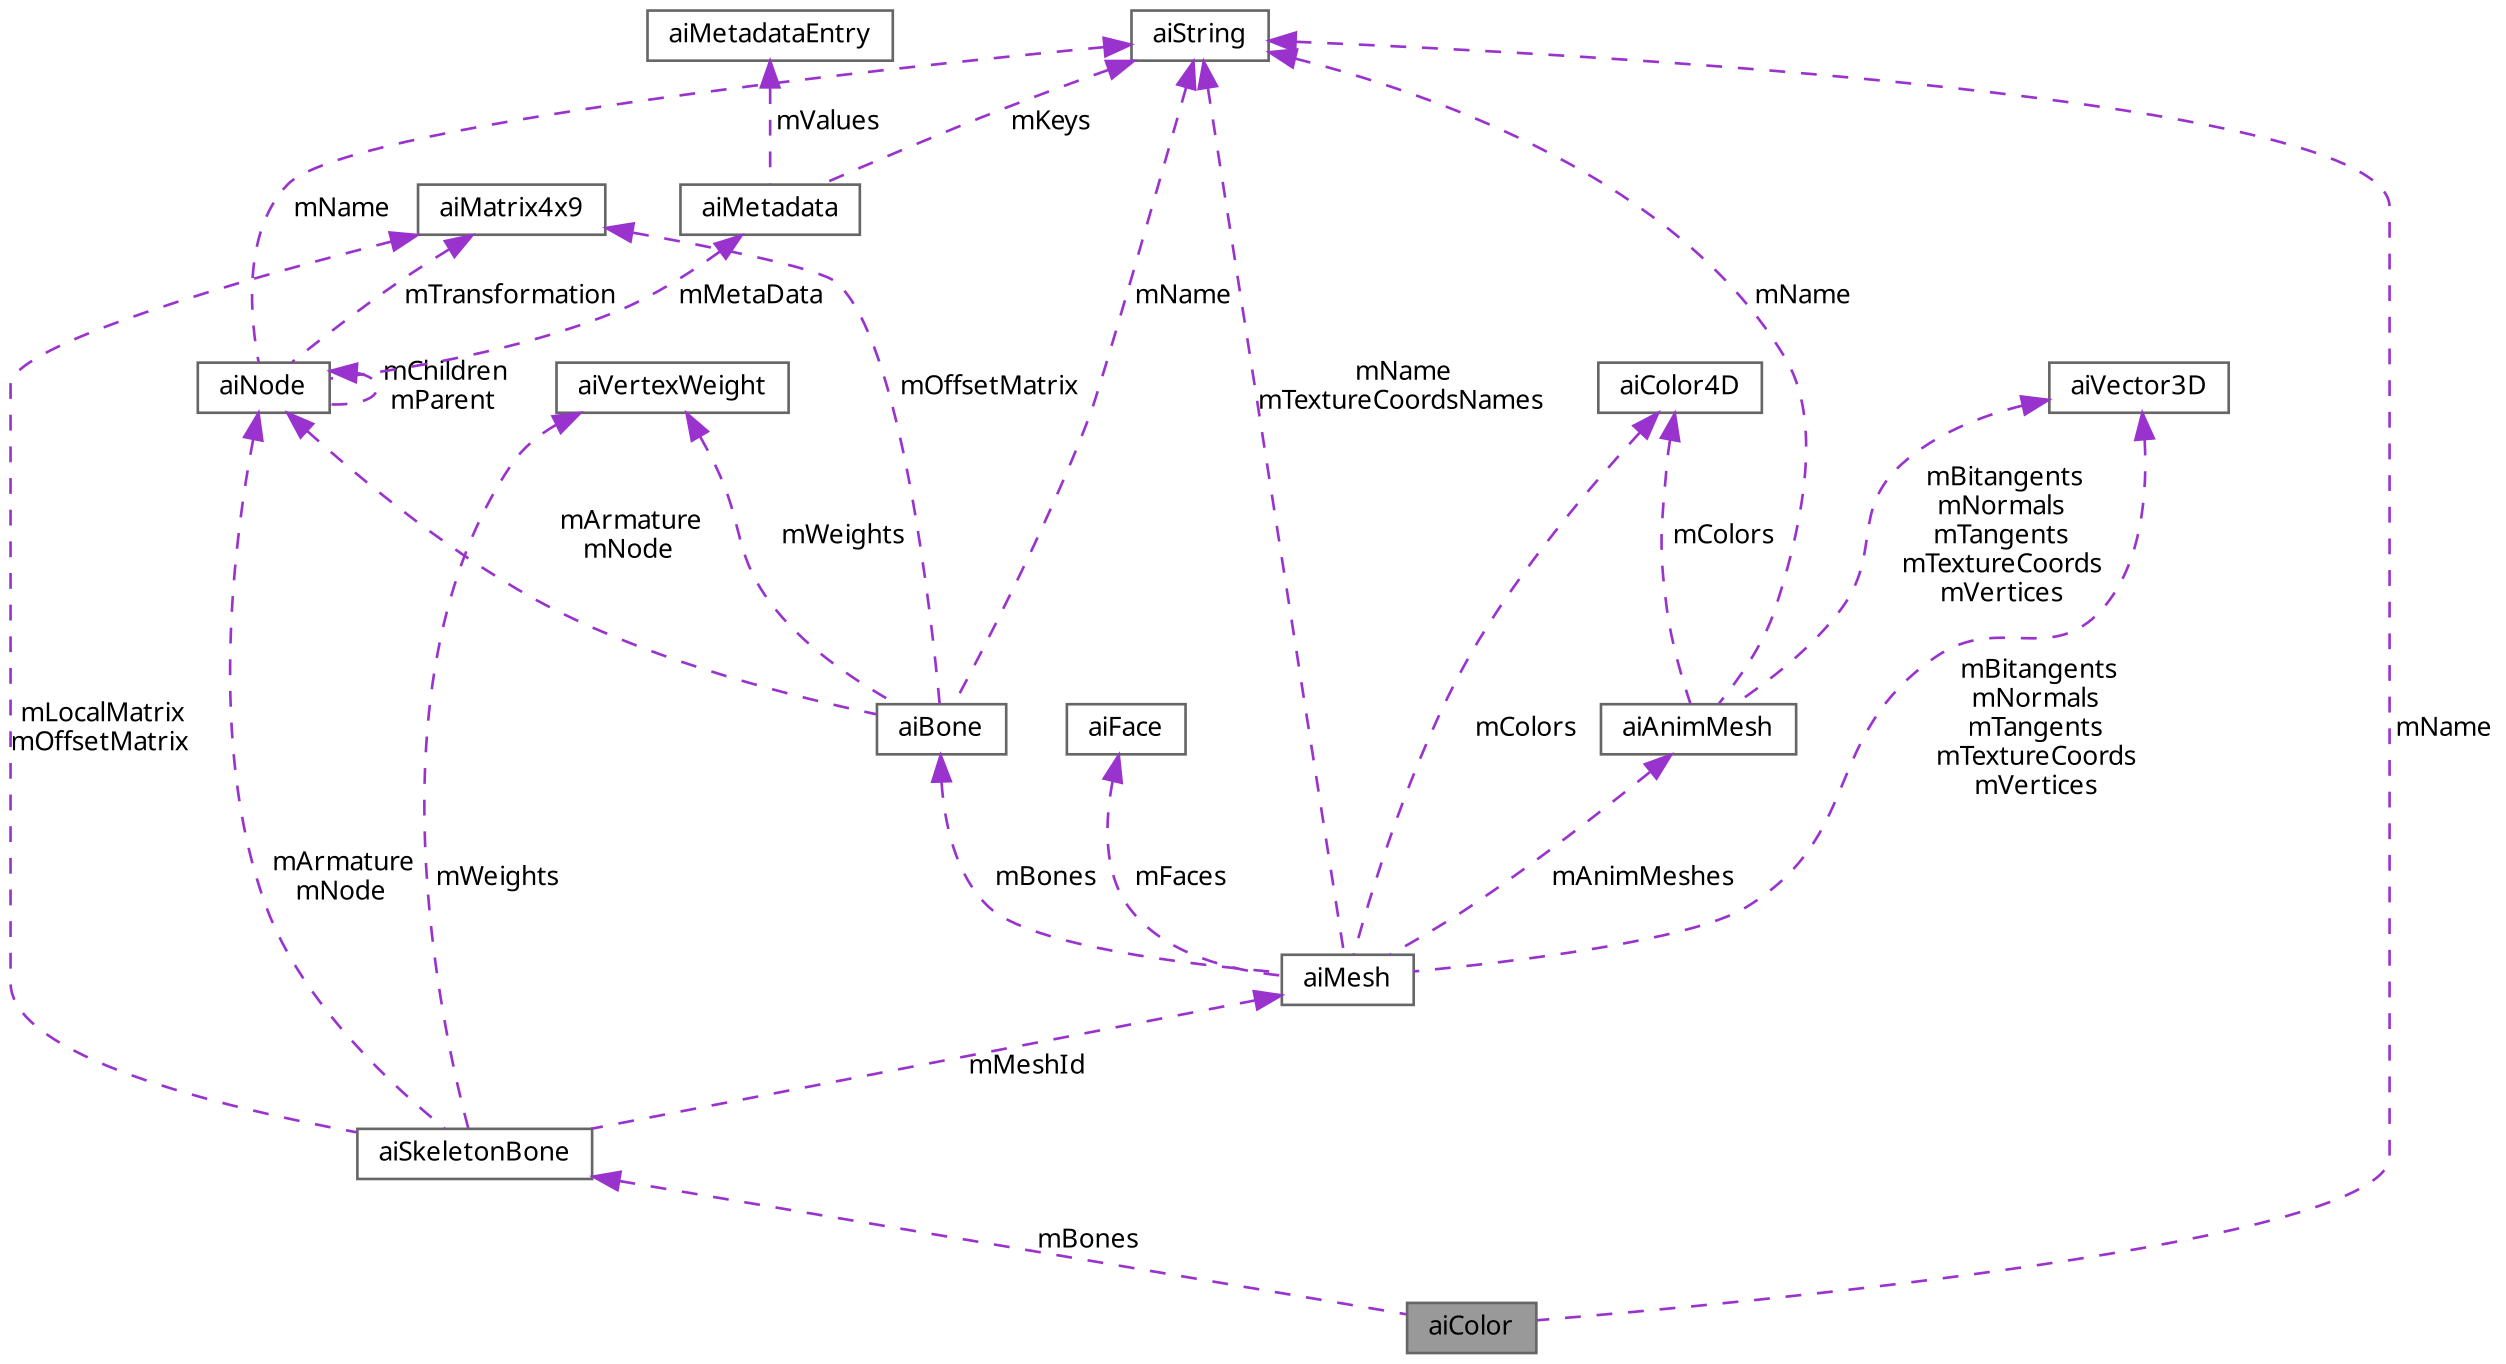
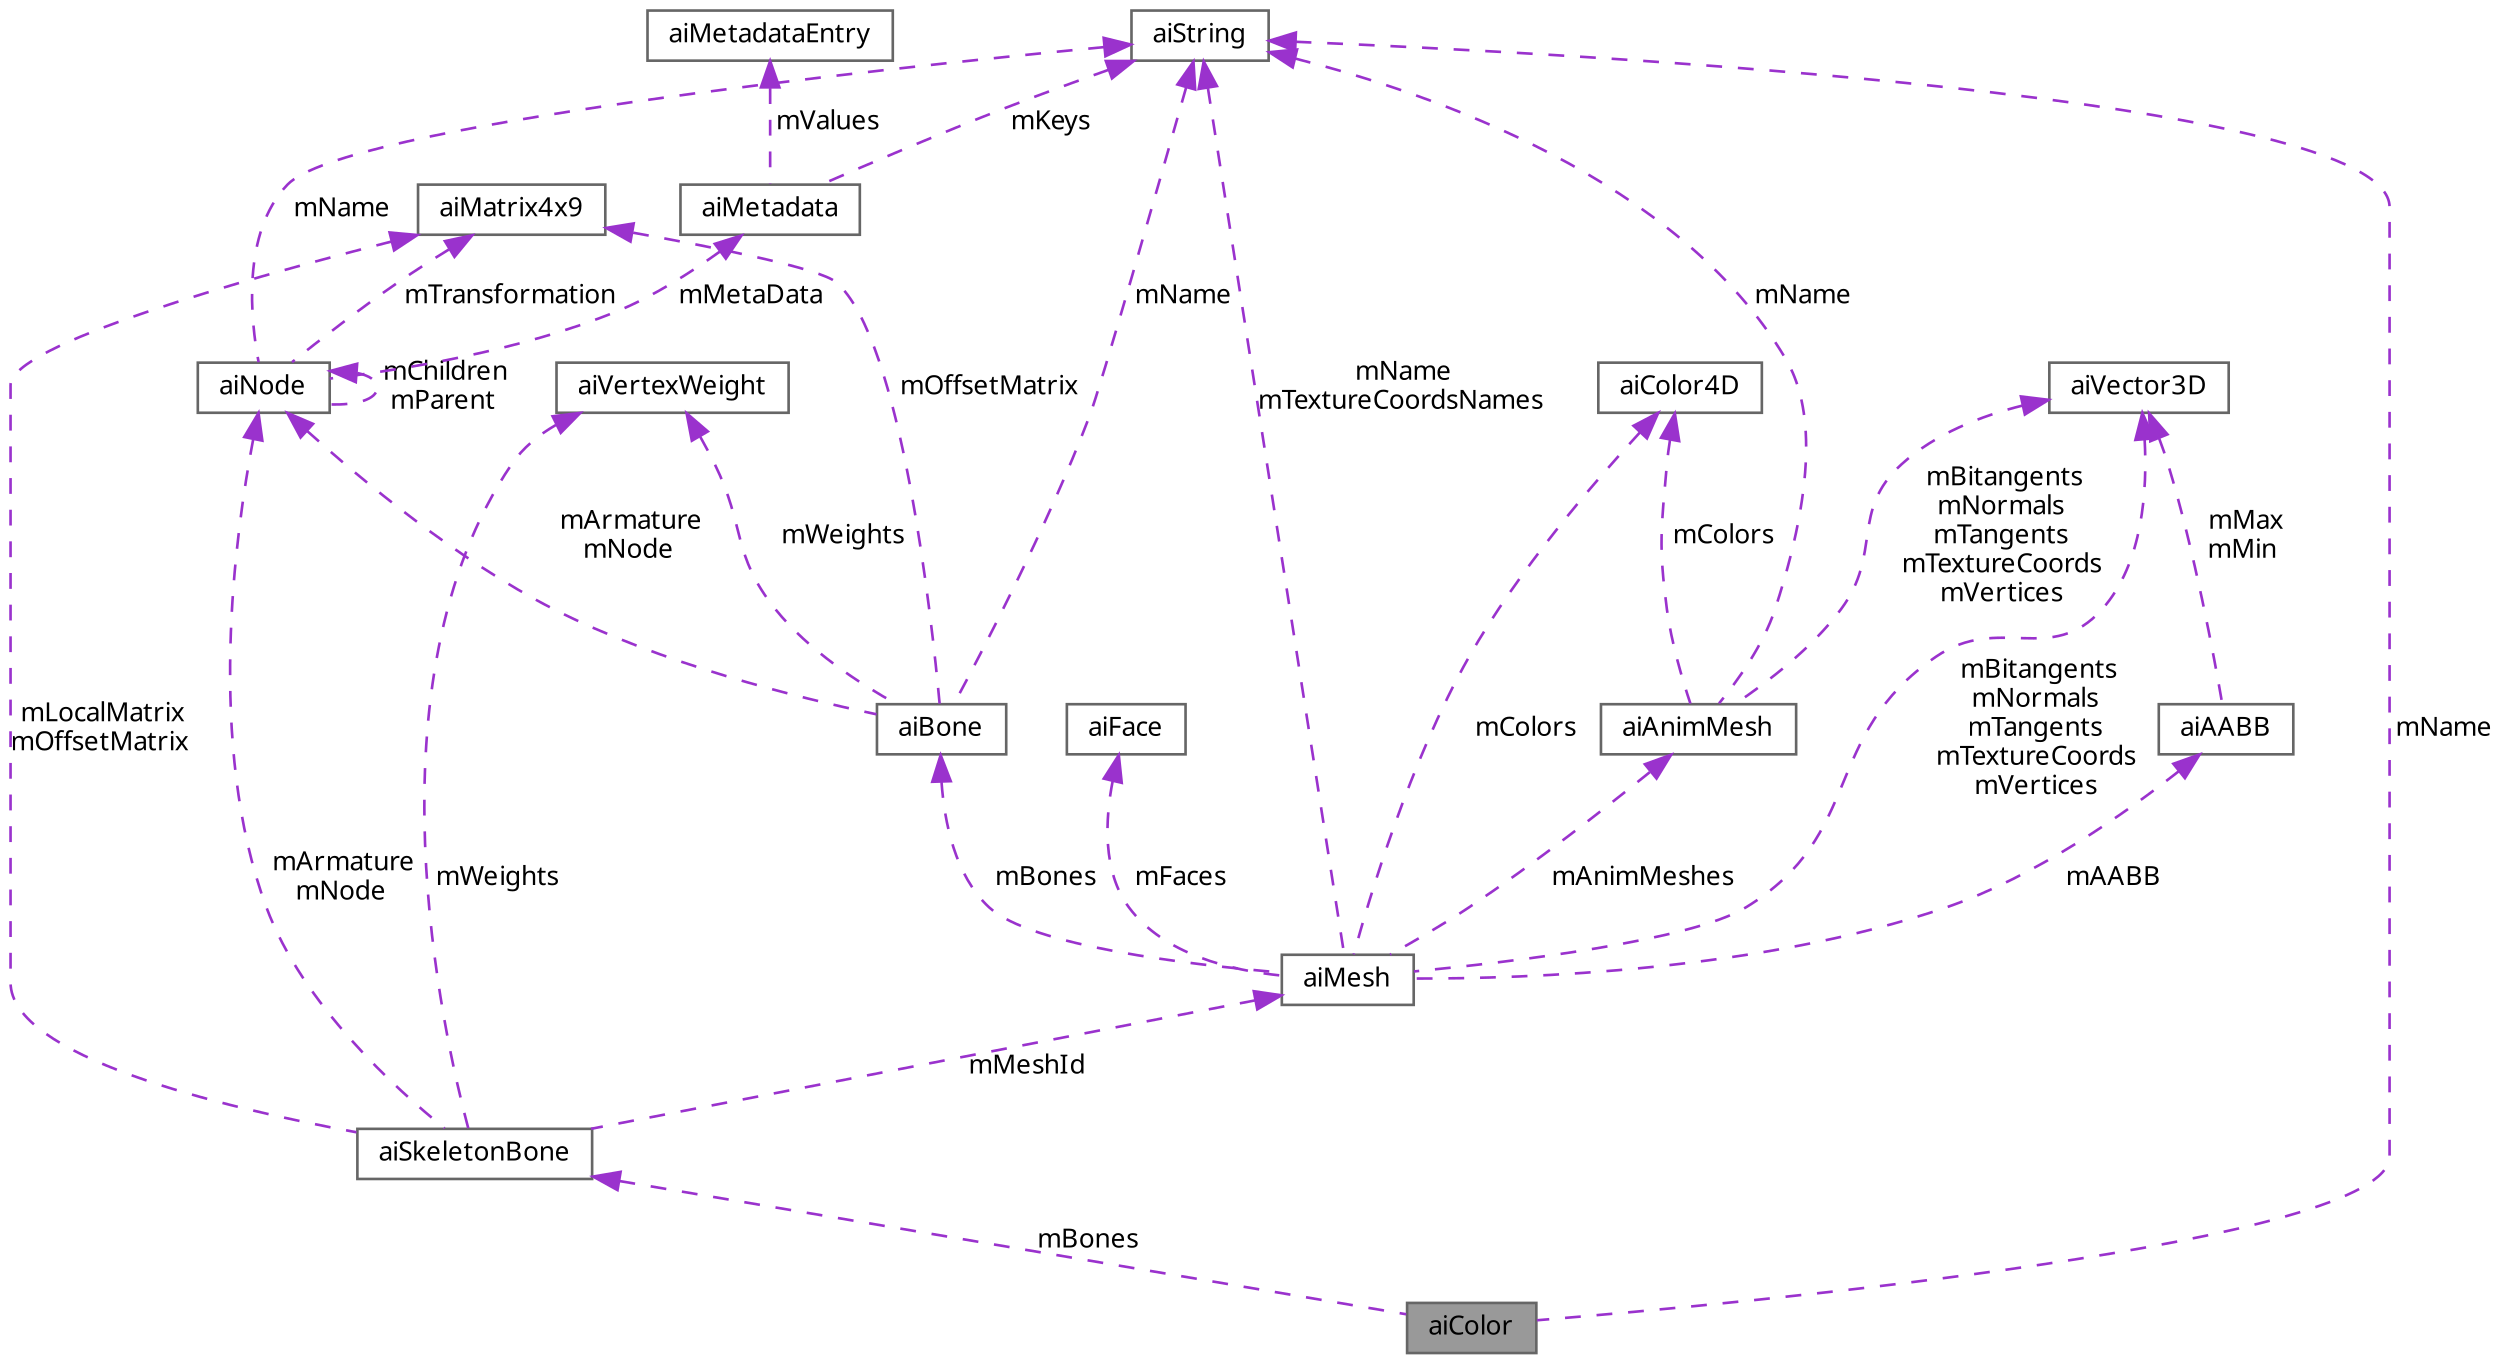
  digraph {
    fontname="Noto Sans"
    node [color=gray40 fillcolor=white fontname="Noto Sans" fontsize=10 shape=box style=filled]
    edge [color=darkorchid3 dir=back fontname="Noto Sans" fontsize=10 labelfontname=Helvetica labelfontsize=10 style=dashed]
    n1 [fillcolor=grey60 fontcolor=black height=0.2 label=aiColor width=0.4]
    n2 [height=0.2 label=aiString width=0.4]
    n3 [height=0.2 label=aiNode width=0.4]
    n4 [height=0.2 label=aiMetadata width=0.4]
    n5 [height=0.2 label=aiMesh width=0.4]
    n6 [height=0.2 label=aiBone width=0.4]
    n7 [height=0.2 label=aiAnimMesh width=0.4]
    n8 [height=0.2 label=aiSkeletonBone width=0.4]
    n9 [height=0.2 label=aiMatrix4x9 width=0.4]
    n10 [height=0.2 label=aiMetadataEntry width=0.4]
    n11 [height=0.2 label=aiVector3D width=0.4]
+   n12 [height=0.2 label=aiAABB width=0.4]
    n13 [height=0.2 label=aiColor4D width=0.4]
    n14 [height=0.2 label=aiFace width=0.4]
    n15 [height=0.2 label=aiVertexWeight width=0.4]
    n2 -> n1 [label=" mName"]
    n2 -> n3 [label=" mName"]
    n2 -> n4 [label=" mKeys"]
    n2 -> n5 [label=" mName\nmTextureCoordsNames"]
    n2 -> n6 [label=" mName"]
    n2 -> n7 [label=" mName"]
    n3 -> n3 [label=" mChildren\nmParent"]
    n3 -> n6 [label=" mArmature\nmNode"]
    n3 -> n8 [label=" mArmature\nmNode"]
    n4 -> n3 [label=" mMetaData"]
    n5 -> n8 [label=" mMeshId"]
    n6 -> n5 [label=" mBones"]
    n7 -> n5 [label=" mAnimMeshes"]
    n8 -> n1 [label=" mBones"]
    n9 -> n3 [label=" mTransformation"]
    n9 -> n6 [label=" mOffsetMatrix"]
    n9 -> n8 [label=" mLocalMatrix\nmOffsetMatrix"]
    n10 -> n4 [label=" mValues"]
    n11 -> n5 [label=" mBitangents\nmNormals\nmTangents\nmTextureCoords\nmVertices"]
    n11 -> n7 [label=" mBitangents\nmNormals\nmTangents\nmTextureCoords\nmVertices"]
+   n11 -> n12 [label=" mMax\nmMin"]
+   n12 -> n5 [label=" mAABB"]
    n13 -> n5 [label=" mColors"]
    n13 -> n7 [label=" mColors"]
    n14 -> n5 [label=" mFaces"]
    n15 -> n6 [label=" mWeights"]
    n15 -> n8 [label=" mWeights"]
  }
